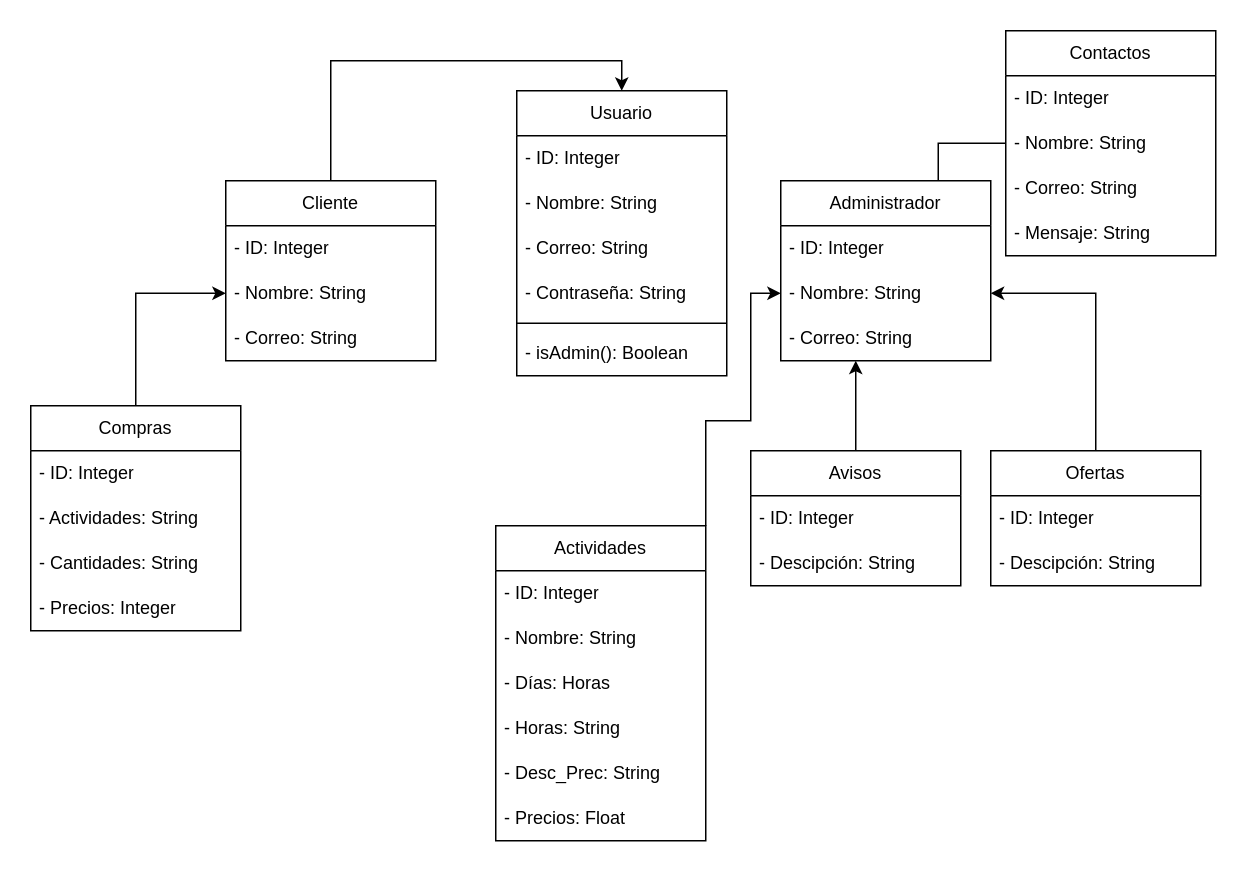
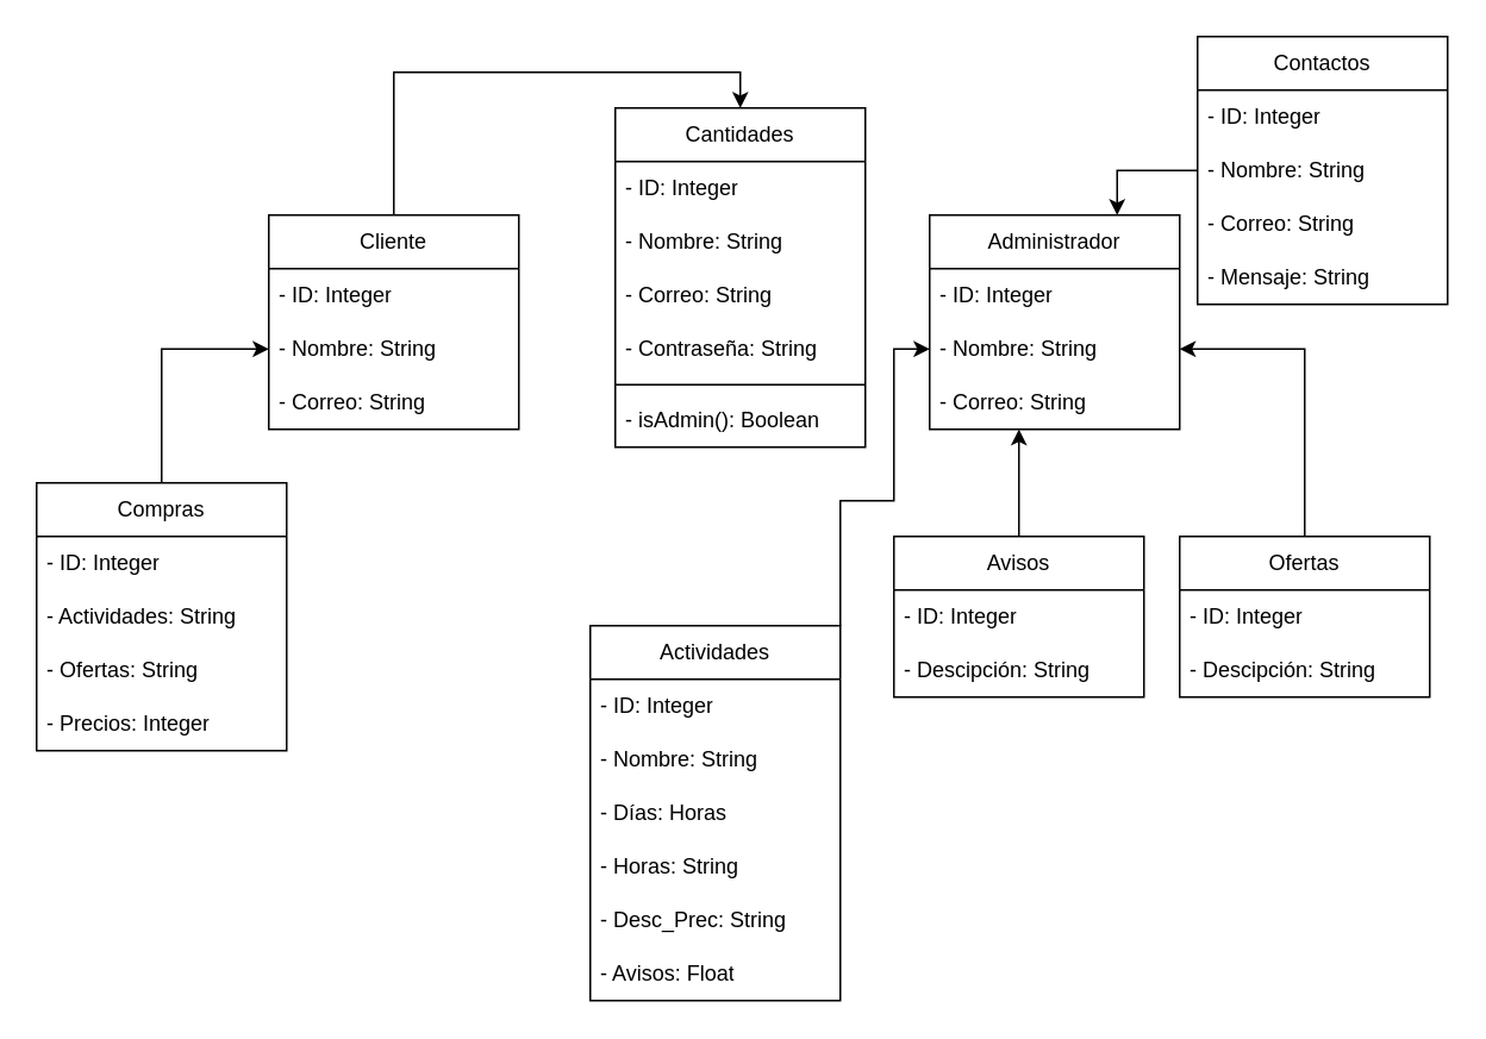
  <mxCell id="0" />
  <mxCell id="1" parent="0" />
  <mxCell id="2" value="Administrador" style="swimlane;fontStyle=0;childLayout=stackLayout;horizontal=1;startSize=30;horizontalStack=0;resizeParent=1;resizeParentMax=0;resizeLast=0;collapsible=1;marginBottom=0;whiteSpace=wrap;html=1;" parent="1" vertex="1"><mxGeometry x="520" y="120" width="140" height="120" as="geometry" /></mxCell>
  <mxCell id="3" value="- ID: Integer" style="text;strokeColor=none;fillColor=none;align=left;verticalAlign=middle;spacingLeft=4;spacingRight=4;overflow=hidden;points=[[0,0.5],[1,0.5]];portConstraint=eastwest;rotatable=0;whiteSpace=wrap;html=1;" parent="2" vertex="1"><mxGeometry y="30" width="140" height="30" as="geometry" /></mxCell>
  <mxCell id="4" value="- Nombre: String" style="text;strokeColor=none;fillColor=none;align=left;verticalAlign=middle;spacingLeft=4;spacingRight=4;overflow=hidden;points=[[0,0.5],[1,0.5]];portConstraint=eastwest;rotatable=0;whiteSpace=wrap;html=1;" parent="2" vertex="1"><mxGeometry y="60" width="140" height="30" as="geometry" /></mxCell>
  <mxCell id="5" value="- Correo: String" style="text;strokeColor=none;fillColor=none;align=left;verticalAlign=middle;spacingLeft=4;spacingRight=4;overflow=hidden;points=[[0,0.5],[1,0.5]];portConstraint=eastwest;rotatable=0;whiteSpace=wrap;html=1;" parent="2" vertex="1"><mxGeometry y="90" width="140" height="30" as="geometry" /></mxCell>
- <mxCell id="6" value="Usuario" style="swimlane;fontStyle=0;childLayout=stackLayout;horizontal=1;startSize=30;horizontalStack=0;resizeParent=1;resizeParentMax=0;resizeLast=0;collapsible=1;marginBottom=0;whiteSpace=wrap;html=1;" parent="1" vertex="1"><mxGeometry x="344" y="60" width="140" height="190" as="geometry" /></mxCell>
+ <mxCell id="6" value="Cantidades" style="swimlane;fontStyle=0;childLayout=stackLayout;horizontal=1;startSize=30;horizontalStack=0;resizeParent=1;resizeParentMax=0;resizeLast=0;collapsible=1;marginBottom=0;whiteSpace=wrap;html=1;" parent="1" vertex="1"><mxGeometry x="344" y="60" width="140" height="190" as="geometry" /></mxCell>
  <mxCell id="7" value="- ID: Integer" style="text;strokeColor=none;fillColor=none;align=left;verticalAlign=middle;spacingLeft=4;spacingRight=4;overflow=hidden;points=[[0,0.5],[1,0.5]];portConstraint=eastwest;rotatable=0;whiteSpace=wrap;html=1;" parent="6" vertex="1"><mxGeometry y="30" width="140" height="30" as="geometry" /></mxCell>
  <mxCell id="8" value="- Nombre: String" style="text;strokeColor=none;fillColor=none;align=left;verticalAlign=middle;spacingLeft=4;spacingRight=4;overflow=hidden;points=[[0,0.5],[1,0.5]];portConstraint=eastwest;rotatable=0;whiteSpace=wrap;html=1;" parent="6" vertex="1"><mxGeometry y="60" width="140" height="30" as="geometry" /></mxCell>
  <mxCell id="9" value="- Correo: String" style="text;strokeColor=none;fillColor=none;align=left;verticalAlign=middle;spacingLeft=4;spacingRight=4;overflow=hidden;points=[[0,0.5],[1,0.5]];portConstraint=eastwest;rotatable=0;whiteSpace=wrap;html=1;" parent="6" vertex="1"><mxGeometry y="90" width="140" height="30" as="geometry" /></mxCell>
  <mxCell id="10" value="- Contraseña: String" style="text;strokeColor=none;fillColor=none;align=left;verticalAlign=middle;spacingLeft=4;spacingRight=4;overflow=hidden;points=[[0,0.5],[1,0.5]];portConstraint=eastwest;rotatable=0;whiteSpace=wrap;html=1;" parent="6" vertex="1"><mxGeometry y="120" width="140" height="30" as="geometry" /></mxCell>
  <mxCell id="11" value="" style="line;strokeWidth=1;rotatable=0;dashed=0;labelPosition=right;align=left;verticalAlign=middle;spacingTop=0;spacingLeft=6;points=[];portConstraint=eastwest;" parent="6" vertex="1"><mxGeometry y="150" width="140" height="10" as="geometry" /></mxCell>
  <mxCell id="12" value="- isAdmin(): Boolean" style="text;strokeColor=none;fillColor=none;align=left;verticalAlign=middle;spacingLeft=4;spacingRight=4;overflow=hidden;points=[[0,0.5],[1,0.5]];portConstraint=eastwest;rotatable=0;whiteSpace=wrap;html=1;" parent="6" vertex="1"><mxGeometry y="160" width="140" height="30" as="geometry" /></mxCell>
  <mxCell id="13" style="edgeStyle=orthogonalEdgeStyle;rounded=0;orthogonalLoop=1;jettySize=auto;html=1;exitX=0.5;exitY=0;exitDx=0;exitDy=0;entryX=0;entryY=0.5;entryDx=0;entryDy=0;" parent="1" source="14" target="22" edge="1"><mxGeometry relative="1" as="geometry" /></mxCell>
  <mxCell id="14" value="Compras" style="swimlane;fontStyle=0;childLayout=stackLayout;horizontal=1;startSize=30;horizontalStack=0;resizeParent=1;resizeParentMax=0;resizeLast=0;collapsible=1;marginBottom=0;whiteSpace=wrap;html=1;" parent="1" vertex="1"><mxGeometry x="20" y="270" width="140" height="150" as="geometry" /></mxCell>
  <mxCell id="15" value="- ID: Integer" style="text;strokeColor=none;fillColor=none;align=left;verticalAlign=middle;spacingLeft=4;spacingRight=4;overflow=hidden;points=[[0,0.5],[1,0.5]];portConstraint=eastwest;rotatable=0;whiteSpace=wrap;html=1;" parent="14" vertex="1"><mxGeometry y="30" width="140" height="30" as="geometry" /></mxCell>
  <mxCell id="16" value="- Actividades: String" style="text;strokeColor=none;fillColor=none;align=left;verticalAlign=middle;spacingLeft=4;spacingRight=4;overflow=hidden;points=[[0,0.5],[1,0.5]];portConstraint=eastwest;rotatable=0;whiteSpace=wrap;html=1;" vertex="1" parent="14"><mxGeometry y="60" width="140" height="30" as="geometry" /></mxCell>
- <mxCell id="17" value="- Cantidades: String" style="text;strokeColor=none;fillColor=none;align=left;verticalAlign=middle;spacingLeft=4;spacingRight=4;overflow=hidden;points=[[0,0.5],[1,0.5]];portConstraint=eastwest;rotatable=0;whiteSpace=wrap;html=1;" parent="14" vertex="1"><mxGeometry y="90" width="140" height="30" as="geometry" /></mxCell>
+ <mxCell id="17" value="- Ofertas: String" style="text;strokeColor=none;fillColor=none;align=left;verticalAlign=middle;spacingLeft=4;spacingRight=4;overflow=hidden;points=[[0,0.5],[1,0.5]];portConstraint=eastwest;rotatable=0;whiteSpace=wrap;html=1;" parent="14" vertex="1"><mxGeometry y="90" width="140" height="30" as="geometry" /></mxCell>
  <mxCell id="18" value="- Precios: Integer" style="text;strokeColor=none;fillColor=none;align=left;verticalAlign=middle;spacingLeft=4;spacingRight=4;overflow=hidden;points=[[0,0.5],[1,0.5]];portConstraint=eastwest;rotatable=0;whiteSpace=wrap;html=1;" parent="14" vertex="1"><mxGeometry y="120" width="140" height="30" as="geometry" /></mxCell>
  <mxCell id="19" style="edgeStyle=orthogonalEdgeStyle;rounded=0;orthogonalLoop=1;jettySize=auto;html=1;entryX=0.5;entryY=0;entryDx=0;entryDy=0;exitX=0.5;exitY=0;exitDx=0;exitDy=0;" parent="1" source="20" target="6" edge="1"><mxGeometry relative="1" as="geometry" /></mxCell>
  <mxCell id="20" value="Cliente&lt;span style=&quot;color: rgba(0, 0, 0, 0); font-family: monospace; font-size: 0px; text-align: start; text-wrap: nowrap;&quot;&gt;%3CmxGraphModel%3E%3Croot%3E%3CmxCell%20id%3D%220%22%2F%3E%3CmxCell%20id%3D%221%22%20parent%3D%220%22%2F%3E%3CmxCell%20id%3D%222%22%20value%3D%22Compras%22%20style%3D%22swimlane%3BfontStyle%3D0%3BchildLayout%3DstackLayout%3Bhorizontal%3D1%3BstartSize%3D30%3BhorizontalStack%3D0%3BresizeParent%3D1%3BresizeParentMax%3D0%3BresizeLast%3D0%3Bcollapsible%3D1%3BmarginBottom%3D0%3BwhiteSpace%3Dwrap%3Bhtml%3D1%3B%22%20vertex%3D%221%22%20parent%3D%221%22%3E%3CmxGeometry%20x%3D%2240%22%20y%3D%22370%22%20width%3D%22140%22%20height%3D%22120%22%20as%3D%22geometry%22%2F%3E%3C%2FmxCell%3E%3CmxCell%20id%3D%223%22%20value%3D%22Item%201%22%20style%3D%22text%3BstrokeColor%3Dnone%3BfillColor%3Dnone%3Balign%3Dleft%3BverticalAlign%3Dmiddle%3BspacingLeft%3D4%3BspacingRight%3D4%3Boverflow%3Dhidden%3Bpoints%3D%5B%5B0%2C0.5%5D%2C%5B1%2C0.5%5D%5D%3BportConstraint%3Deastwest%3Brotatable%3D0%3BwhiteSpace%3Dwrap%3Bhtml%3D1%3B%22%20vertex%3D%221%22%20parent%3D%222%22%3E%3CmxGeometry%20y%3D%2230%22%20width%3D%22140%22%20height%3D%2230%22%20as%3D%22geometry%22%2F%3E%3C%2FmxCell%3E%3CmxCell%20id%3D%224%22%20value%3D%22Item%202%22%20style%3D%22text%3BstrokeColor%3Dnone%3BfillColor%3Dnone%3Balign%3Dleft%3BverticalAlign%3Dmiddle%3BspacingLeft%3D4%3BspacingRight%3D4%3Boverflow%3Dhidden%3Bpoints%3D%5B%5B0%2C0.5%5D%2C%5B1%2C0.5%5D%5D%3BportConstraint%3Deastwest%3Brotatable%3D0%3BwhiteSpace%3Dwrap%3Bhtml%3D1%3B%22%20vertex%3D%221%22%20parent%3D%222%22%3E%3CmxGeometry%20y%3D%2260%22%20width%3D%22140%22%20height%3D%2230%22%20as%3D%22geometry%22%2F%3E%3C%2FmxCell%3E%3CmxCell%20id%3D%225%22%20value%3D%22Item%203%22%20style%3D%22text%3BstrokeColor%3Dnone%3BfillColor%3Dnone%3Balign%3Dleft%3BverticalAlign%3Dmiddle%3BspacingLeft%3D4%3BspacingRight%3D4%3Boverflow%3Dhidden%3Bpoints%3D%5B%5B0%2C0.5%5D%2C%5B1%2C0.5%5D%5D%3BportConstraint%3Deastwest%3Brotatable%3D0%3BwhiteSpace%3Dwrap%3Bhtml%3D1%3B%22%20vertex%3D%221%22%20parent%3D%222%22%3E%3CmxGeometry%20y%3D%2290%22%20width%3D%22140%22%20height%3D%2230%22%20as%3D%22geometry%22%2F%3E%3C%2FmxCell%3E%3C%2Froot%3E%3C%2FmxGraphModel%3E&lt;/span&gt;" style="swimlane;fontStyle=0;childLayout=stackLayout;horizontal=1;startSize=30;horizontalStack=0;resizeParent=1;resizeParentMax=0;resizeLast=0;collapsible=1;marginBottom=0;whiteSpace=wrap;html=1;" parent="1" vertex="1"><mxGeometry x="150" y="120" width="140" height="120" as="geometry" /></mxCell>
  <mxCell id="21" value="- ID: Integer" style="text;strokeColor=none;fillColor=none;align=left;verticalAlign=middle;spacingLeft=4;spacingRight=4;overflow=hidden;points=[[0,0.5],[1,0.5]];portConstraint=eastwest;rotatable=0;whiteSpace=wrap;html=1;" parent="20" vertex="1"><mxGeometry y="30" width="140" height="30" as="geometry" /></mxCell>
  <mxCell id="22" value="- Nombre: String" style="text;strokeColor=none;fillColor=none;align=left;verticalAlign=middle;spacingLeft=4;spacingRight=4;overflow=hidden;points=[[0,0.5],[1,0.5]];portConstraint=eastwest;rotatable=0;whiteSpace=wrap;html=1;" parent="20" vertex="1"><mxGeometry y="60" width="140" height="30" as="geometry" /></mxCell>
  <mxCell id="23" value="- Correo: String" style="text;strokeColor=none;fillColor=none;align=left;verticalAlign=middle;spacingLeft=4;spacingRight=4;overflow=hidden;points=[[0,0.5],[1,0.5]];portConstraint=eastwest;rotatable=0;whiteSpace=wrap;html=1;" parent="20" vertex="1"><mxGeometry y="90" width="140" height="30" as="geometry" /></mxCell>
  <mxCell id="24" style="edgeStyle=orthogonalEdgeStyle;rounded=0;orthogonalLoop=1;jettySize=auto;html=1;entryX=0;entryY=0.5;entryDx=0;entryDy=0;" parent="1" source="25" target="4" edge="1"><mxGeometry relative="1" as="geometry"><Array as="points"><mxPoint x="470" y="280" /><mxPoint x="500" y="280" /><mxPoint x="500" y="195" /></Array></mxGeometry></mxCell>
  <mxCell id="25" value="Actividades" style="swimlane;fontStyle=0;childLayout=stackLayout;horizontal=1;startSize=30;horizontalStack=0;resizeParent=1;resizeParentMax=0;resizeLast=0;collapsible=1;marginBottom=0;whiteSpace=wrap;html=1;" parent="1" vertex="1"><mxGeometry x="330" y="350" width="140" height="210" as="geometry" /></mxCell>
  <mxCell id="26" value="- ID: Integer" style="text;strokeColor=none;fillColor=none;align=left;verticalAlign=middle;spacingLeft=4;spacingRight=4;overflow=hidden;points=[[0,0.5],[1,0.5]];portConstraint=eastwest;rotatable=0;whiteSpace=wrap;html=1;" parent="25" vertex="1"><mxGeometry y="30" width="140" height="30" as="geometry" /></mxCell>
  <mxCell id="27" value="- Nombre: String" style="text;strokeColor=none;fillColor=none;align=left;verticalAlign=middle;spacingLeft=4;spacingRight=4;overflow=hidden;points=[[0,0.5],[1,0.5]];portConstraint=eastwest;rotatable=0;whiteSpace=wrap;html=1;" parent="25" vertex="1"><mxGeometry y="60" width="140" height="30" as="geometry" /></mxCell>
  <mxCell id="28" value="- Días: Horas" style="text;strokeColor=none;fillColor=none;align=left;verticalAlign=middle;spacingLeft=4;spacingRight=4;overflow=hidden;points=[[0,0.5],[1,0.5]];portConstraint=eastwest;rotatable=0;whiteSpace=wrap;html=1;" parent="25" vertex="1"><mxGeometry y="90" width="140" height="30" as="geometry" /></mxCell>
  <mxCell id="29" value="- Horas: String" style="text;strokeColor=none;fillColor=none;align=left;verticalAlign=middle;spacingLeft=4;spacingRight=4;overflow=hidden;points=[[0,0.5],[1,0.5]];portConstraint=eastwest;rotatable=0;whiteSpace=wrap;html=1;" parent="25" vertex="1"><mxGeometry y="120" width="140" height="30" as="geometry" /></mxCell>
  <mxCell id="30" value="- Desc_Prec: String" style="text;strokeColor=none;fillColor=none;align=left;verticalAlign=middle;spacingLeft=4;spacingRight=4;overflow=hidden;points=[[0,0.5],[1,0.5]];portConstraint=eastwest;rotatable=0;whiteSpace=wrap;html=1;" vertex="1" parent="25"><mxGeometry y="150" width="140" height="30" as="geometry" /></mxCell>
- <mxCell id="31" value="- Precios: Float" style="text;strokeColor=none;fillColor=none;align=left;verticalAlign=middle;spacingLeft=4;spacingRight=4;overflow=hidden;points=[[0,0.5],[1,0.5]];portConstraint=eastwest;rotatable=0;whiteSpace=wrap;html=1;" parent="25" vertex="1"><mxGeometry y="180" width="140" height="30" as="geometry" /></mxCell>
+ <mxCell id="31" value="- Avisos: Float" style="text;strokeColor=none;fillColor=none;align=left;verticalAlign=middle;spacingLeft=4;spacingRight=4;overflow=hidden;points=[[0,0.5],[1,0.5]];portConstraint=eastwest;rotatable=0;whiteSpace=wrap;html=1;" parent="25" vertex="1"><mxGeometry y="180" width="140" height="30" as="geometry" /></mxCell>
  <mxCell id="32" style="edgeStyle=orthogonalEdgeStyle;rounded=0;orthogonalLoop=1;jettySize=auto;html=1;exitX=0.5;exitY=0;exitDx=0;exitDy=0;entryX=1;entryY=0.5;entryDx=0;entryDy=0;" parent="1" source="33" target="4" edge="1"><mxGeometry relative="1" as="geometry" /></mxCell>
  <mxCell id="33" value="Ofertas" style="swimlane;fontStyle=0;childLayout=stackLayout;horizontal=1;startSize=30;horizontalStack=0;resizeParent=1;resizeParentMax=0;resizeLast=0;collapsible=1;marginBottom=0;whiteSpace=wrap;html=1;" parent="1" vertex="1"><mxGeometry x="660" y="300" width="140" height="90" as="geometry" /></mxCell>
  <mxCell id="34" value="- ID: Integer" style="text;strokeColor=none;fillColor=none;align=left;verticalAlign=middle;spacingLeft=4;spacingRight=4;overflow=hidden;points=[[0,0.5],[1,0.5]];portConstraint=eastwest;rotatable=0;whiteSpace=wrap;html=1;" parent="33" vertex="1"><mxGeometry y="30" width="140" height="30" as="geometry" /></mxCell>
  <mxCell id="35" value="- Descipción: String" style="text;strokeColor=none;fillColor=none;align=left;verticalAlign=middle;spacingLeft=4;spacingRight=4;overflow=hidden;points=[[0,0.5],[1,0.5]];portConstraint=eastwest;rotatable=0;whiteSpace=wrap;html=1;" parent="33" vertex="1"><mxGeometry y="60" width="140" height="30" as="geometry" /></mxCell>
  <mxCell id="36" value="Avisos" style="swimlane;fontStyle=0;childLayout=stackLayout;horizontal=1;startSize=30;horizontalStack=0;resizeParent=1;resizeParentMax=0;resizeLast=0;collapsible=1;marginBottom=0;whiteSpace=wrap;html=1;" parent="1" vertex="1"><mxGeometry x="500" y="300" width="140" height="90" as="geometry" /></mxCell>
  <mxCell id="37" value="- ID: Integer" style="text;strokeColor=none;fillColor=none;align=left;verticalAlign=middle;spacingLeft=4;spacingRight=4;overflow=hidden;points=[[0,0.5],[1,0.5]];portConstraint=eastwest;rotatable=0;whiteSpace=wrap;html=1;" parent="36" vertex="1"><mxGeometry y="30" width="140" height="30" as="geometry" /></mxCell>
  <mxCell id="38" value="- Descipción: String" style="text;strokeColor=none;fillColor=none;align=left;verticalAlign=middle;spacingLeft=4;spacingRight=4;overflow=hidden;points=[[0,0.5],[1,0.5]];portConstraint=eastwest;rotatable=0;whiteSpace=wrap;html=1;" parent="36" vertex="1"><mxGeometry y="60" width="140" height="30" as="geometry" /></mxCell>
  <mxCell id="39" style="edgeStyle=orthogonalEdgeStyle;rounded=0;orthogonalLoop=1;jettySize=auto;html=1;exitX=0.5;exitY=0;exitDx=0;exitDy=0;" parent="1" source="36" edge="1"><mxGeometry relative="1" as="geometry"><mxPoint x="570" y="240" as="targetPoint" /></mxGeometry></mxCell>
- <mxCell id="40" style="edgeStyle=orthogonalEdgeStyle;rounded=0;orthogonalLoop=1;jettySize=auto;html=1;entryX=0.75;entryY=0;entryDx=0;entryDy=0;endArrow=none;" edge="1" parent="1" source="41" target="2"><mxGeometry relative="1" as="geometry" /></mxCell>
+ <mxCell id="40" style="edgeStyle=orthogonalEdgeStyle;rounded=0;orthogonalLoop=1;jettySize=auto;html=1;entryX=0.75;entryY=0;entryDx=0;entryDy=0;" edge="1" parent="1" source="41" target="2"><mxGeometry relative="1" as="geometry" /></mxCell>
  <mxCell id="41" value="Contactos" style="swimlane;fontStyle=0;childLayout=stackLayout;horizontal=1;startSize=30;horizontalStack=0;resizeParent=1;resizeParentMax=0;resizeLast=0;collapsible=1;marginBottom=0;whiteSpace=wrap;html=1;" vertex="1" parent="1"><mxGeometry x="670" y="20" width="140" height="150" as="geometry" /></mxCell>
  <mxCell id="42" value="- ID: Integer" style="text;strokeColor=none;fillColor=none;align=left;verticalAlign=middle;spacingLeft=4;spacingRight=4;overflow=hidden;points=[[0,0.5],[1,0.5]];portConstraint=eastwest;rotatable=0;whiteSpace=wrap;html=1;" vertex="1" parent="41"><mxGeometry y="30" width="140" height="30" as="geometry" /></mxCell>
  <mxCell id="43" value="- Nombre: String" style="text;strokeColor=none;fillColor=none;align=left;verticalAlign=middle;spacingLeft=4;spacingRight=4;overflow=hidden;points=[[0,0.5],[1,0.5]];portConstraint=eastwest;rotatable=0;whiteSpace=wrap;html=1;" vertex="1" parent="41"><mxGeometry y="60" width="140" height="30" as="geometry" /></mxCell>
  <mxCell id="44" value="- Correo: String" style="text;strokeColor=none;fillColor=none;align=left;verticalAlign=middle;spacingLeft=4;spacingRight=4;overflow=hidden;points=[[0,0.5],[1,0.5]];portConstraint=eastwest;rotatable=0;whiteSpace=wrap;html=1;" vertex="1" parent="41"><mxGeometry y="90" width="140" height="30" as="geometry" /></mxCell>
  <mxCell id="45" value="- Mensaje: String" style="text;strokeColor=none;fillColor=none;align=left;verticalAlign=middle;spacingLeft=4;spacingRight=4;overflow=hidden;points=[[0,0.5],[1,0.5]];portConstraint=eastwest;rotatable=0;whiteSpace=wrap;html=1;" vertex="1" parent="41"><mxGeometry y="120" width="140" height="30" as="geometry" /></mxCell>
